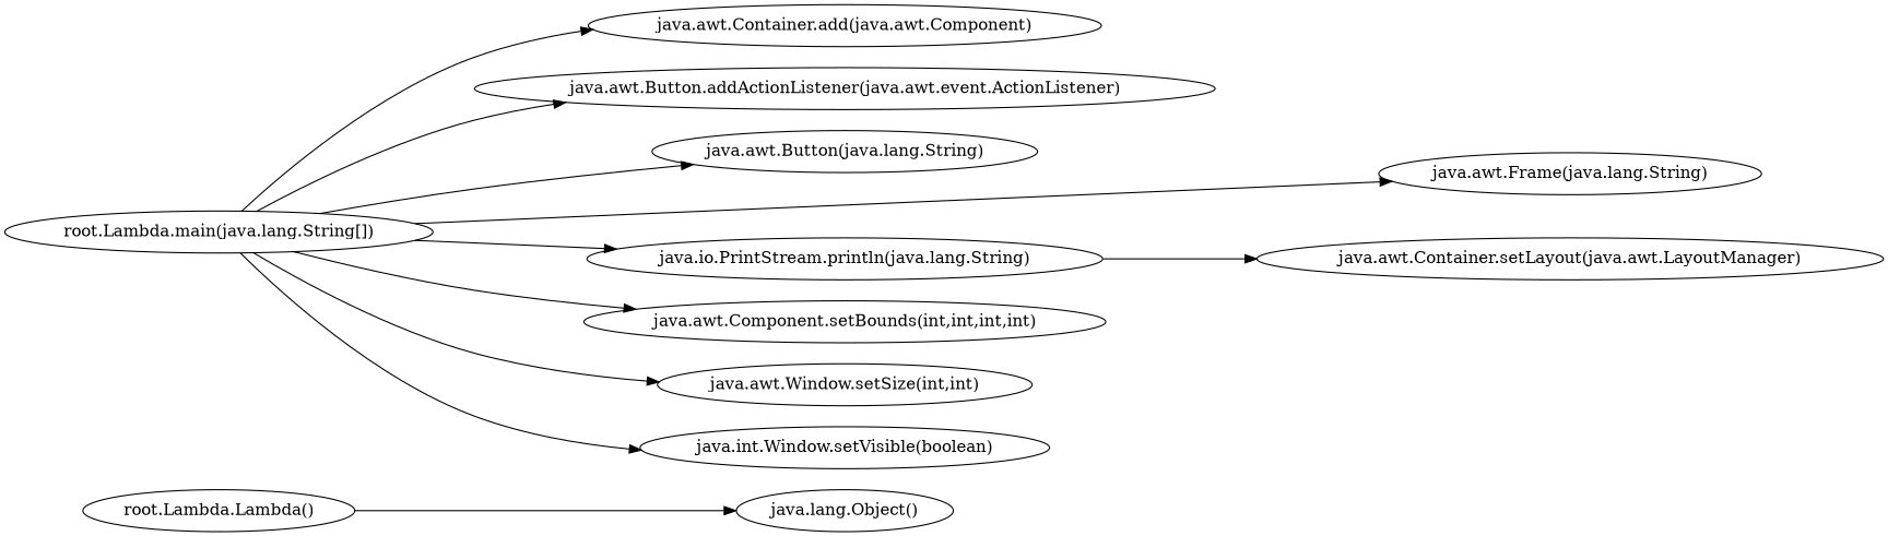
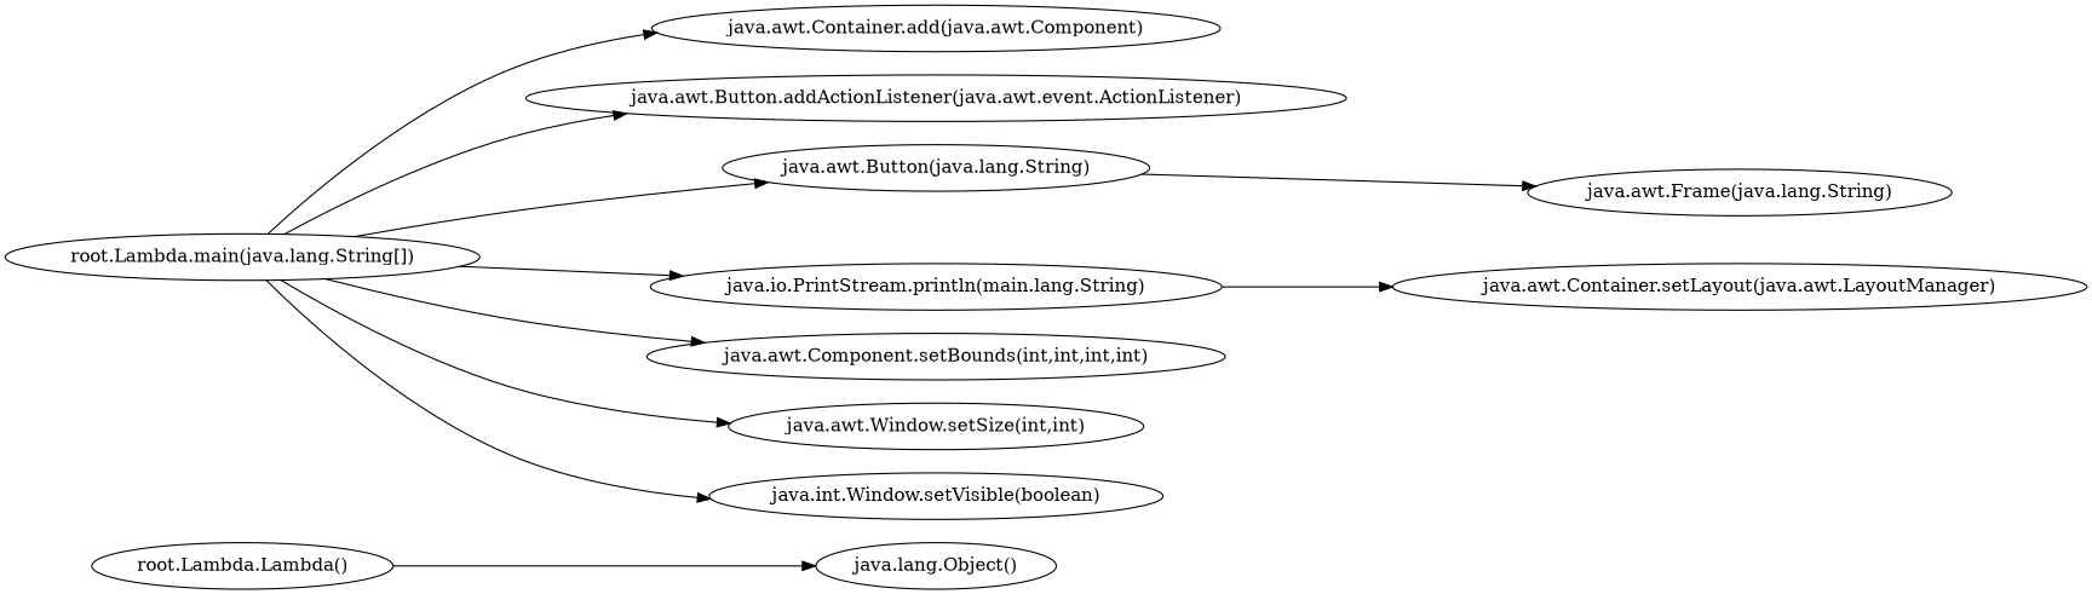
  digraph {
    rankdir=LR
    n1 [label="root.Lambda.Lambda()"]
    n2 [label="java.lang.Object()"]
    n3 [label="java.awt.Container.add(java.awt.Component)"]
    n4 [label="java.awt.Button.addActionListener(java.awt.event.ActionListener)"]
    n5 [label="java.awt.Button(java.lang.String)"]
    n6 [label="java.awt.Frame(java.lang.String)"]
    n7 [label="root.Lambda.main(java.lang.String[])"]
-   n8 [label="java.io.PrintStream.println(java.lang.String)"]
+   n8 [label="java.io.PrintStream.println(main.lang.String)"]
    n9 [label="java.awt.Component.setBounds(int,int,int,int)"]
    n10 [label="java.awt.Window.setSize(int,int)"]
    n11 [label="java.int.Window.setVisible(boolean)"]
    n12 [label="java.awt.Container.setLayout(java.awt.LayoutManager)"]
    n1 -> n2
    n7 -> n3
    n7 -> n4
    n7 -> n5
-   n7 -> n6
+   n5 -> n6
    n7 -> n8
    n7 -> n9
    n7 -> n10
    n7 -> n11
    n8 -> n12
  }
